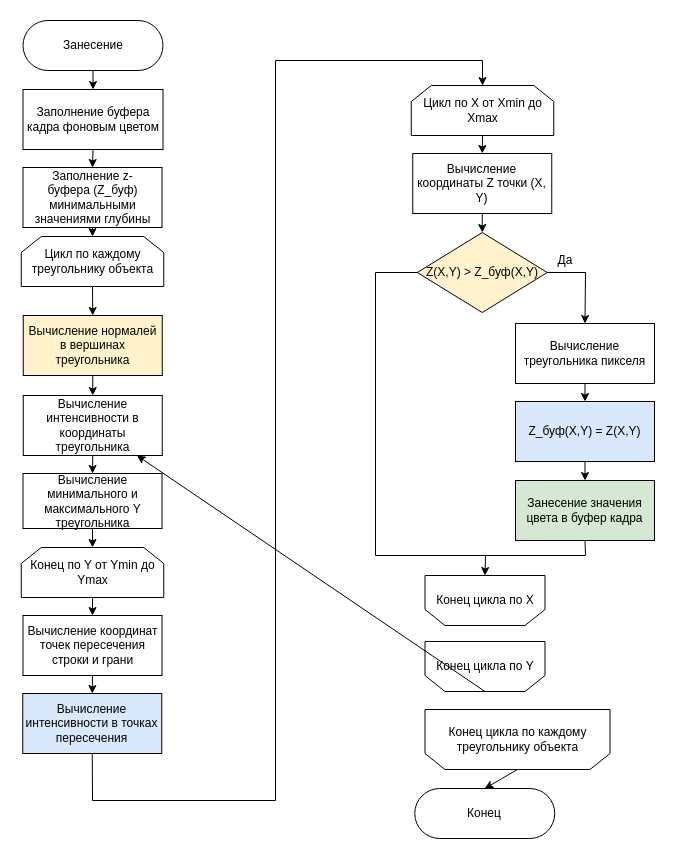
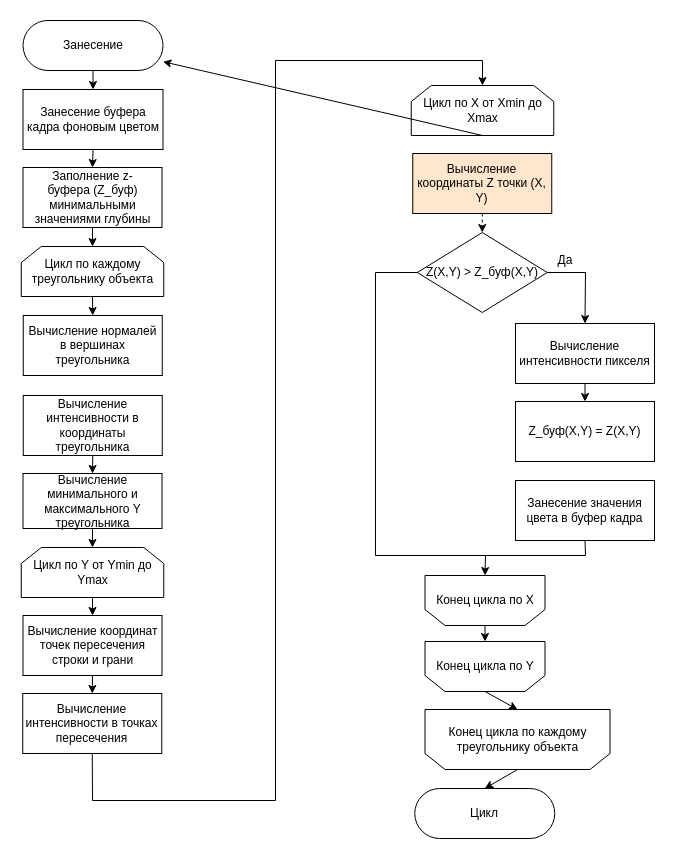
  <mxCell id="0" />
  <mxCell id="1" parent="0" />
  <mxCell id="2" value="Занесение" style="rounded=1;whiteSpace=wrap;html=1;arcSize=50;" parent="1" vertex="1"><mxGeometry x="22.5" y="20" width="140" height="50" as="geometry" /></mxCell>
- <mxCell id="3" value="Заполнение буфера кадра фоновым цветом" style="rounded=0;whiteSpace=wrap;html=1;" parent="1" vertex="1"><mxGeometry x="22.5" y="89" width="140" height="60" as="geometry" /></mxCell>
+ <mxCell id="3" value="Занесение буфера кадра фоновым цветом" style="rounded=0;whiteSpace=wrap;html=1;" parent="1" vertex="1"><mxGeometry x="22.5" y="89" width="140" height="60" as="geometry" /></mxCell>
  <mxCell id="4" value="" style="endArrow=classic;html=1;rounded=0;exitX=0.5;exitY=1;exitDx=0;exitDy=0;entryX=0.5;entryY=0;entryDx=0;entryDy=0;" parent="1" source="2" target="3" edge="1"><mxGeometry width="50" height="50" relative="1" as="geometry"><mxPoint x="195" y="330" as="sourcePoint" /><mxPoint x="245" y="280" as="targetPoint" /></mxGeometry></mxCell>
  <mxCell id="5" value="" style="endArrow=classic;html=1;rounded=0;exitX=0.5;exitY=1;exitDx=0;exitDy=0;entryX=0.5;entryY=0;entryDx=0;entryDy=0;" parent="1" source="3" target="7" edge="1"><mxGeometry width="50" height="50" relative="1" as="geometry"><mxPoint x="195" y="330" as="sourcePoint" /><mxPoint x="93.67" y="160" as="targetPoint" /></mxGeometry></mxCell>
  <mxCell id="6" value="" style="endArrow=classic;html=1;rounded=0;exitX=0.5;exitY=1;exitDx=0;exitDy=0;entryX=0.5;entryY=0;entryDx=0;entryDy=0;" parent="1" source="7" target="9" edge="1"><mxGeometry width="50" height="50" relative="1" as="geometry"><mxPoint x="93.67" y="210" as="sourcePoint" /><mxPoint x="93.5" y="250" as="targetPoint" /></mxGeometry></mxCell>
  <mxCell id="7" value="Заполнение z-буфера&amp;nbsp;(Z_буф) минимальными значениями глубины" style="rounded=0;whiteSpace=wrap;html=1;" parent="1" vertex="1"><mxGeometry x="22.5" y="167" width="139" height="60" as="geometry" /></mxCell>
  <mxCell id="8" value="Вычисление минимального и максимального Y треугольника" style="rounded=0;whiteSpace=wrap;html=1;" parent="1" vertex="1"><mxGeometry x="22.5" y="473" width="139" height="55" as="geometry" /></mxCell>
- <mxCell id="9" value="Цикл по каждому треугольнику объекта" style="shape=loopLimit;whiteSpace=wrap;html=1;" parent="1" vertex="1"><mxGeometry x="20.75" y="236" width="142.5" height="50" as="geometry" /></mxCell>
- <mxCell id="10" value="Вычисление нормалей в вершинах треугольника" style="rounded=0;whiteSpace=wrap;html=1;fillColor=#fff2cc;" parent="1" vertex="1"><mxGeometry x="22.75" y="315" width="139" height="60" as="geometry" /></mxCell>
+ <mxCell id="9" value="Цикл по каждому треугольнику объекта" style="shape=loopLimit;whiteSpace=wrap;html=1;" parent="1" vertex="1"><mxGeometry x="20.75" y="246" width="142.5" height="50" as="geometry" /></mxCell>
+ <mxCell id="10" value="Вычисление нормалей в вершинах треугольника" style="rounded=0;whiteSpace=wrap;html=1;" parent="1" vertex="1"><mxGeometry x="22.75" y="315" width="139" height="60" as="geometry" /></mxCell>
  <mxCell id="11" value="Вычисление интенсивности в координаты треугольника" style="rounded=0;whiteSpace=wrap;html=1;" parent="1" vertex="1"><mxGeometry x="22.75" y="395" width="139" height="60" as="geometry" /></mxCell>
  <mxCell id="12" value="" style="endArrow=classic;html=1;rounded=0;exitX=0.5;exitY=1;exitDx=0;exitDy=0;entryX=0.5;entryY=0;entryDx=0;entryDy=0;" parent="1" source="9" target="10" edge="1"><mxGeometry width="50" height="50" relative="1" as="geometry"><mxPoint x="105" y="210" as="sourcePoint" /><mxPoint x="155" y="160" as="targetPoint" /></mxGeometry></mxCell>
- <mxCell id="13" value="" style="endArrow=classic;html=1;rounded=0;exitX=0.5;exitY=1;exitDx=0;exitDy=0;entryX=0.5;entryY=0;entryDx=0;entryDy=0;" parent="1" source="10" target="11" edge="1"><mxGeometry width="50" height="50" relative="1" as="geometry"><mxPoint x="105" y="310" as="sourcePoint" /><mxPoint x="155" y="260" as="targetPoint" /></mxGeometry></mxCell>
  <mxCell id="14" value="" style="endArrow=classic;html=1;rounded=0;exitX=0.5;exitY=1;exitDx=0;exitDy=0;entryX=0.5;entryY=0;entryDx=0;entryDy=0;" parent="1" source="11" target="8" edge="1"><mxGeometry width="50" height="50" relative="1" as="geometry"><mxPoint x="105" y="510" as="sourcePoint" /><mxPoint x="155" y="460" as="targetPoint" /></mxGeometry></mxCell>
- <mxCell id="15" value="Конец по Y от Ymin до Ymax" style="shape=loopLimit;whiteSpace=wrap;html=1;" parent="1" vertex="1"><mxGeometry x="20.75" y="547" width="142.5" height="50" as="geometry" /></mxCell>
+ <mxCell id="15" value="Цикл по Y от Ymin до Ymax" style="shape=loopLimit;whiteSpace=wrap;html=1;" parent="1" vertex="1"><mxGeometry x="20.75" y="547" width="142.5" height="50" as="geometry" /></mxCell>
  <mxCell id="16" value="" style="endArrow=classic;html=1;rounded=0;exitX=0.5;exitY=1;exitDx=0;exitDy=0;entryX=0.5;entryY=0;entryDx=0;entryDy=0;" parent="1" source="8" target="15" edge="1"><mxGeometry width="50" height="50" relative="1" as="geometry"><mxPoint x="91" y="541" as="sourcePoint" /><mxPoint x="105" y="550" as="targetPoint" /></mxGeometry></mxCell>
  <mxCell id="17" value="Вычисление координат точек пересечения строки и грани" style="rounded=0;whiteSpace=wrap;html=1;" parent="1" vertex="1"><mxGeometry x="22.5" y="615" width="139" height="60" as="geometry" /></mxCell>
  <mxCell id="18" value="" style="endArrow=classic;html=1;rounded=0;exitX=0.5;exitY=1;exitDx=0;exitDy=0;entryX=0.5;entryY=0;entryDx=0;entryDy=0;" parent="1" source="15" target="17" edge="1"><mxGeometry width="50" height="50" relative="1" as="geometry"><mxPoint x="105" y="510" as="sourcePoint" /><mxPoint x="155" y="460" as="targetPoint" /></mxGeometry></mxCell>
- <mxCell id="19" value="Вычисление интенсивности в точках пересечения" style="rounded=0;whiteSpace=wrap;html=1;fillColor=#dae8fc;" parent="1" vertex="1"><mxGeometry x="22.25" y="693" width="139" height="60" as="geometry" /></mxCell>
+ <mxCell id="19" value="Вычисление интенсивности в точках пересечения" style="rounded=0;whiteSpace=wrap;html=1;" parent="1" vertex="1"><mxGeometry x="22.25" y="693" width="139" height="60" as="geometry" /></mxCell>
  <mxCell id="20" value="" style="endArrow=classic;html=1;rounded=0;exitX=0.5;exitY=1;exitDx=0;exitDy=0;entryX=0.5;entryY=0;entryDx=0;entryDy=0;" parent="1" source="17" target="19" edge="1"><mxGeometry width="50" height="50" relative="1" as="geometry"><mxPoint x="105" y="720" as="sourcePoint" /><mxPoint x="155" y="670" as="targetPoint" /></mxGeometry></mxCell>
  <mxCell id="21" value="Цикл по X от Xmin до Xmax" style="shape=loopLimit;whiteSpace=wrap;html=1;" parent="1" vertex="1"><mxGeometry x="410.75" y="85" width="142.5" height="50" as="geometry" /></mxCell>
- <mxCell id="22" value="Вычисление координаты Z точки (X, Y)" style="rounded=0;whiteSpace=wrap;html=1;" parent="1" vertex="1"><mxGeometry x="412.25" y="153" width="139" height="60" as="geometry" /></mxCell>
- <mxCell id="23" value="" style="endArrow=classic;html=1;rounded=0;exitX=0.5;exitY=1;exitDx=0;exitDy=0;entryX=0.5;entryY=0;entryDx=0;entryDy=0;" parent="1" source="21" target="22" edge="1"><mxGeometry width="50" height="50" relative="1" as="geometry"><mxPoint x="495" y="235" as="sourcePoint" /><mxPoint x="545" y="185" as="targetPoint" /></mxGeometry></mxCell>
- <mxCell id="24" value="Z(X,Y) &amp;gt; Z_буф(X,Y)" style="rhombus;whiteSpace=wrap;html=1;fillColor=#fff2cc;" parent="1" vertex="1"><mxGeometry x="416.75" y="232" width="130" height="80" as="geometry" /></mxCell>
+ <mxCell id="22" value="Вычисление координаты Z точки (X, Y)" style="rounded=0;whiteSpace=wrap;html=1;fillColor=#ffe6cc;" parent="1" vertex="1"><mxGeometry x="412.25" y="153" width="139" height="60" as="geometry" /></mxCell>
+ <mxCell id="23" value="" style="endArrow=classic;html=1;rounded=0;exitX=0.5;exitY=1;exitDx=0;exitDy=0;" parent="1" source="21" target="2" edge="1"><mxGeometry width="50" height="50" relative="1" as="geometry"><mxPoint x="495" y="235" as="sourcePoint" /><mxPoint x="545" y="185" as="targetPoint" /></mxGeometry></mxCell>
+ <mxCell id="24" value="Z(X,Y) &amp;gt; Z_буф(X,Y)" style="rhombus;whiteSpace=wrap;html=1;" parent="1" vertex="1"><mxGeometry x="416.75" y="232" width="130" height="80" as="geometry" /></mxCell>
  <mxCell id="25" value="" style="endArrow=none;html=1;rounded=0;exitX=1;exitY=0.5;exitDx=0;exitDy=0;" parent="1" source="24" edge="1"><mxGeometry width="50" height="50" relative="1" as="geometry"><mxPoint x="495" y="425" as="sourcePoint" /><mxPoint x="585" y="272" as="targetPoint" /></mxGeometry></mxCell>
- <mxCell id="26" value="" style="endArrow=classic;html=1;rounded=0;entryX=0.5;entryY=0;entryDx=0;entryDy=0;exitX=0.5;exitY=1;exitDx=0;exitDy=0;" parent="1" source="22" target="24" edge="1"><mxGeometry width="50" height="50" relative="1" as="geometry"><mxPoint x="625" y="195" as="sourcePoint" /><mxPoint x="481.75" y="229" as="targetPoint" /></mxGeometry></mxCell>
- <mxCell id="27" value="Z_буф(X,Y) = Z(X,Y)" style="rounded=0;whiteSpace=wrap;html=1;fillColor=#dae8fc;" parent="1" vertex="1"><mxGeometry x="515" y="401" width="139" height="60" as="geometry" /></mxCell>
- <mxCell id="28" value="Вычисление треугольника пикселя" style="rounded=0;whiteSpace=wrap;html=1;" parent="1" vertex="1"><mxGeometry x="515" y="323" width="139" height="60" as="geometry" /></mxCell>
- <mxCell id="29" value="Занесение значения цвета в буфер кадра" style="rounded=0;whiteSpace=wrap;html=1;fillColor=#d5e8d4;" parent="1" vertex="1"><mxGeometry x="515" y="480" width="139" height="60" as="geometry" /></mxCell>
+ <mxCell id="26" value="" style="endArrow=classic;html=1;rounded=0;entryX=0.5;entryY=0;entryDx=0;entryDy=0;exitX=0.5;exitY=1;exitDx=0;exitDy=0;dashed=1;" parent="1" source="22" target="24" edge="1"><mxGeometry width="50" height="50" relative="1" as="geometry"><mxPoint x="625" y="195" as="sourcePoint" /><mxPoint x="481.75" y="229" as="targetPoint" /></mxGeometry></mxCell>
+ <mxCell id="27" value="Z_буф(X,Y) = Z(X,Y)" style="rounded=0;whiteSpace=wrap;html=1;" parent="1" vertex="1"><mxGeometry x="515" y="401" width="139" height="60" as="geometry" /></mxCell>
+ <mxCell id="28" value="Вычисление интенсивности пикселя" style="rounded=0;whiteSpace=wrap;html=1;" parent="1" vertex="1"><mxGeometry x="515" y="323" width="139" height="60" as="geometry" /></mxCell>
+ <mxCell id="29" value="Занесение значения цвета в буфер кадра" style="rounded=0;whiteSpace=wrap;html=1;" parent="1" vertex="1"><mxGeometry x="515" y="480" width="139" height="60" as="geometry" /></mxCell>
  <mxCell id="30" value="" style="endArrow=classic;html=1;rounded=0;entryX=0.5;entryY=0;entryDx=0;entryDy=0;" parent="1" target="28" edge="1"><mxGeometry width="50" height="50" relative="1" as="geometry"><mxPoint x="585" y="272" as="sourcePoint" /><mxPoint x="545" y="302" as="targetPoint" /></mxGeometry></mxCell>
  <mxCell id="31" value="" style="endArrow=classic;html=1;rounded=0;exitX=0.5;exitY=1;exitDx=0;exitDy=0;entryX=0.5;entryY=0;entryDx=0;entryDy=0;" parent="1" source="28" target="27" edge="1"><mxGeometry width="50" height="50" relative="1" as="geometry"><mxPoint x="495" y="355" as="sourcePoint" /><mxPoint x="545" y="305" as="targetPoint" /></mxGeometry></mxCell>
- <mxCell id="32" value="" style="endArrow=classic;html=1;rounded=0;exitX=0.5;exitY=1;exitDx=0;exitDy=0;entryX=0.5;entryY=0;entryDx=0;entryDy=0;" parent="1" source="27" target="29" edge="1"><mxGeometry width="50" height="50" relative="1" as="geometry"><mxPoint x="495" y="355" as="sourcePoint" /><mxPoint x="545" y="305" as="targetPoint" /></mxGeometry></mxCell>
  <mxCell id="33" value="" style="endArrow=none;html=1;rounded=0;" parent="1" edge="1"><mxGeometry width="50" height="50" relative="1" as="geometry"><mxPoint x="375" y="272" as="sourcePoint" /><mxPoint x="375" y="555" as="targetPoint" /></mxGeometry></mxCell>
  <mxCell id="34" value="" style="endArrow=none;html=1;rounded=0;entryX=0;entryY=0.5;entryDx=0;entryDy=0;" parent="1" target="24" edge="1"><mxGeometry width="50" height="50" relative="1" as="geometry"><mxPoint x="375" y="272" as="sourcePoint" /><mxPoint x="365" y="305" as="targetPoint" /></mxGeometry></mxCell>
  <mxCell id="35" value="" style="endArrow=none;html=1;rounded=0;" parent="1" edge="1"><mxGeometry width="50" height="50" relative="1" as="geometry"><mxPoint x="375" y="555" as="sourcePoint" /><mxPoint x="585" y="555" as="targetPoint" /></mxGeometry></mxCell>
  <mxCell id="36" value="" style="endArrow=none;html=1;rounded=0;entryX=0.5;entryY=1;entryDx=0;entryDy=0;" parent="1" target="29" edge="1"><mxGeometry width="50" height="50" relative="1" as="geometry"><mxPoint x="585" y="555" as="sourcePoint" /><mxPoint x="545" y="505" as="targetPoint" /></mxGeometry></mxCell>
  <mxCell id="37" value="" style="endArrow=classic;html=1;rounded=0;entryX=0.5;entryY=1;entryDx=0;entryDy=0;" parent="1" target="38" edge="1"><mxGeometry width="50" height="50" relative="1" as="geometry"><mxPoint x="485" y="555" as="sourcePoint" /><mxPoint x="485" y="575" as="targetPoint" /></mxGeometry></mxCell>
  <mxCell id="38" value="Конец цикла по X" style="shape=loopLimit;whiteSpace=wrap;html=1;direction=west;" parent="1" vertex="1"><mxGeometry x="424.5" y="575" width="120" height="50" as="geometry" /></mxCell>
  <mxCell id="39" value="Конец цикла по Y" style="shape=loopLimit;whiteSpace=wrap;html=1;direction=west;" parent="1" vertex="1"><mxGeometry x="424.5" y="641" width="120" height="50" as="geometry" /></mxCell>
  <mxCell id="40" value="Да" style="text;html=1;strokeColor=none;fillColor=none;align=center;verticalAlign=middle;whiteSpace=wrap;rounded=0;" parent="1" vertex="1"><mxGeometry x="535" y="245" width="60" height="30" as="geometry" /></mxCell>
  <mxCell id="41" value="Конец цикла по каждому треугольнику объекта" style="shape=loopLimit;whiteSpace=wrap;html=1;direction=west;" parent="1" vertex="1"><mxGeometry x="424.5" y="709" width="185" height="60" as="geometry" /></mxCell>
- <mxCell id="43" value="" style="endArrow=classic;html=1;rounded=0;exitX=0.5;exitY=0;exitDx=0;exitDy=0;" parent="1" source="39" target="11" edge="1"><mxGeometry width="50" height="50" relative="1" as="geometry"><mxPoint x="495" y="565" as="sourcePoint" /><mxPoint x="545" y="515" as="targetPoint" /></mxGeometry></mxCell>
- <mxCell id="44" value="Конец" style="rounded=1;whiteSpace=wrap;html=1;arcSize=50;" parent="1" vertex="1"><mxGeometry x="414.25" y="788" width="140" height="50" as="geometry" /></mxCell>
+ <mxCell id="42" value="" style="endArrow=classic;html=1;rounded=0;exitX=0.5;exitY=0;exitDx=0;exitDy=0;entryX=0.5;entryY=1;entryDx=0;entryDy=0;" parent="1" source="38" target="39" edge="1"><mxGeometry width="50" height="50" relative="1" as="geometry"><mxPoint x="495" y="565" as="sourcePoint" /><mxPoint x="545" y="515" as="targetPoint" /></mxGeometry></mxCell>
+ <mxCell id="43" value="" style="endArrow=classic;html=1;rounded=0;exitX=0.5;exitY=0;exitDx=0;exitDy=0;entryX=0.5;entryY=1;entryDx=0;entryDy=0;" parent="1" source="39" target="41" edge="1"><mxGeometry width="50" height="50" relative="1" as="geometry"><mxPoint x="495" y="565" as="sourcePoint" /><mxPoint x="545" y="515" as="targetPoint" /></mxGeometry></mxCell>
+ <mxCell id="44" value="Цикл" style="rounded=1;whiteSpace=wrap;html=1;arcSize=50;" parent="1" vertex="1"><mxGeometry x="414.25" y="788" width="140" height="50" as="geometry" /></mxCell>
  <mxCell id="45" value="" style="endArrow=classic;html=1;rounded=0;exitX=0.5;exitY=0;exitDx=0;exitDy=0;entryX=0.5;entryY=0;entryDx=0;entryDy=0;" parent="1" source="41" target="44" edge="1"><mxGeometry width="50" height="50" relative="1" as="geometry"><mxPoint x="495" y="765" as="sourcePoint" /><mxPoint x="545" y="715" as="targetPoint" /></mxGeometry></mxCell>
  <mxCell id="46" value="" style="endArrow=classic;html=1;rounded=0;entryX=0.5;entryY=0;entryDx=0;entryDy=0;" parent="1" target="21" edge="1"><mxGeometry width="50" height="50" relative="1" as="geometry"><mxPoint x="482" y="60" as="sourcePoint" /><mxPoint x="155" y="100" as="targetPoint" /></mxGeometry></mxCell>
  <mxCell id="47" value="" style="endArrow=none;html=1;rounded=0;" edge="1" parent="1"><mxGeometry width="50" height="50" relative="1" as="geometry"><mxPoint x="92" y="800" as="sourcePoint" /><mxPoint x="275" y="800" as="targetPoint" /></mxGeometry></mxCell>
  <mxCell id="48" value="" style="endArrow=none;html=1;rounded=0;exitX=0.5;exitY=1;exitDx=0;exitDy=0;" edge="1" parent="1" source="19"><mxGeometry width="50" height="50" relative="1" as="geometry"><mxPoint x="225" y="720" as="sourcePoint" /><mxPoint x="92" y="800" as="targetPoint" /></mxGeometry></mxCell>
  <mxCell id="49" value="" style="endArrow=none;html=1;rounded=0;" edge="1" parent="1"><mxGeometry width="50" height="50" relative="1" as="geometry"><mxPoint x="275" y="800" as="sourcePoint" /><mxPoint x="275" y="60" as="targetPoint" /></mxGeometry></mxCell>
  <mxCell id="50" value="" style="endArrow=none;html=1;rounded=0;" edge="1" parent="1"><mxGeometry width="50" height="50" relative="1" as="geometry"><mxPoint x="275" y="60" as="sourcePoint" /><mxPoint x="482" y="60" as="targetPoint" /></mxGeometry></mxCell>
